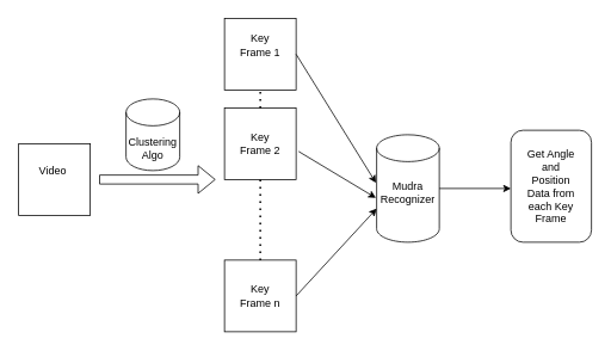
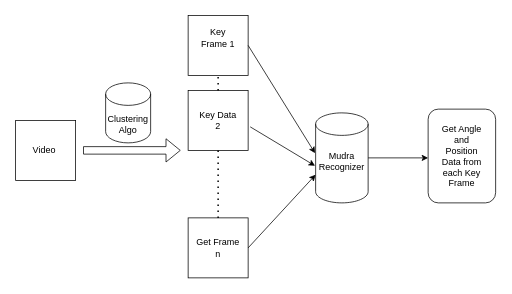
  <mxCell id="0" />
  <mxCell id="1" parent="0" />
  <mxCell id="2" value="" style="whiteSpace=wrap;html=1;aspect=fixed;" vertex="1" parent="1"><mxGeometry x="20" y="160" width="80" height="80" as="geometry" /></mxCell>
- <mxCell id="3" value="Video&amp;nbsp;" style="text;html=1;align=center;verticalAlign=middle;whiteSpace=wrap;rounded=0;" vertex="1" parent="1"><mxGeometry x="30" y="165" width="60" height="50" as="geometry" /></mxCell>
+ <mxCell id="3" value="Video&amp;nbsp;" style="text;html=1;align=center;verticalAlign=middle;whiteSpace=wrap;rounded=0;" vertex="1" parent="1"><mxGeometry x="30" y="175" width="60" height="50" as="geometry" /></mxCell>
  <mxCell id="4" value="" style="shape=flexArrow;endArrow=classic;html=1;rounded=0;" edge="1" parent="1"><mxGeometry width="50" height="50" relative="1" as="geometry"><mxPoint x="110" y="200" as="sourcePoint" /><mxPoint x="240" y="200" as="targetPoint" /></mxGeometry></mxCell>
  <mxCell id="5" value="" style="whiteSpace=wrap;html=1;aspect=fixed;" vertex="1" parent="1"><mxGeometry x="250" y="20" width="80" height="80" as="geometry" /></mxCell>
  <mxCell id="6" value="Key Frame 1" style="text;html=1;align=center;verticalAlign=middle;whiteSpace=wrap;rounded=0;" vertex="1" parent="1"><mxGeometry x="260" y="35" width="60" height="30" as="geometry" /></mxCell>
  <mxCell id="7" value="" style="whiteSpace=wrap;html=1;aspect=fixed;" vertex="1" parent="1"><mxGeometry x="250" y="120" width="80" height="80" as="geometry" /></mxCell>
- <mxCell id="8" value="Key Frame 2" style="text;html=1;align=center;verticalAlign=middle;whiteSpace=wrap;rounded=0;" vertex="1" parent="1"><mxGeometry x="260" y="145" width="60" height="30" as="geometry" /></mxCell>
+ <mxCell id="8" value="Key Data 2" style="text;html=1;align=center;verticalAlign=middle;whiteSpace=wrap;rounded=0;" vertex="1" parent="1"><mxGeometry x="260" y="145" width="60" height="30" as="geometry" /></mxCell>
  <mxCell id="9" value="" style="whiteSpace=wrap;html=1;aspect=fixed;" vertex="1" parent="1"><mxGeometry x="250" y="290" width="80" height="80" as="geometry" /></mxCell>
- <mxCell id="10" value="Key Frame n" style="text;html=1;align=center;verticalAlign=middle;whiteSpace=wrap;rounded=0;" vertex="1" parent="1"><mxGeometry x="260" y="315" width="60" height="30" as="geometry" /></mxCell>
+ <mxCell id="10" value="Get Frame n" style="text;html=1;align=center;verticalAlign=middle;whiteSpace=wrap;rounded=0;" vertex="1" parent="1"><mxGeometry x="260" y="315" width="60" height="30" as="geometry" /></mxCell>
  <mxCell id="11" value="" style="endArrow=none;dashed=1;html=1;dashPattern=1 3;strokeWidth=2;rounded=0;entryX=0.5;entryY=1;entryDx=0;entryDy=0;exitX=0.5;exitY=0;exitDx=0;exitDy=0;" edge="1" parent="1" source="9" target="7"><mxGeometry width="50" height="50" relative="1" as="geometry"><mxPoint x="320" y="290" as="sourcePoint" /><mxPoint x="370" y="240" as="targetPoint" /></mxGeometry></mxCell>
  <mxCell id="12" value="" style="endArrow=none;dashed=1;html=1;dashPattern=1 3;strokeWidth=2;rounded=0;entryX=0.5;entryY=1;entryDx=0;entryDy=0;exitX=0.5;exitY=0;exitDx=0;exitDy=0;" edge="1" parent="1" source="7" target="5"><mxGeometry width="50" height="50" relative="1" as="geometry"><mxPoint x="320" y="290" as="sourcePoint" /><mxPoint x="370" y="240" as="targetPoint" /></mxGeometry></mxCell>
  <mxCell id="13" value="" style="shape=cylinder3;whiteSpace=wrap;html=1;boundedLbl=1;backgroundOutline=1;size=15;" vertex="1" parent="1"><mxGeometry x="140" y="110" width="60" height="80" as="geometry" /></mxCell>
  <mxCell id="14" value="Clustering Algo" style="text;html=1;align=center;verticalAlign=middle;whiteSpace=wrap;rounded=0;" vertex="1" parent="1"><mxGeometry x="140" y="150" width="60" height="30" as="geometry" /></mxCell>
  <mxCell id="15" value="" style="shape=cylinder3;whiteSpace=wrap;html=1;boundedLbl=1;backgroundOutline=1;size=15;" vertex="1" parent="1"><mxGeometry x="420" y="150" width="70" height="120" as="geometry" /></mxCell>
  <mxCell id="16" value="Mudra Recognizer" style="text;html=1;align=center;verticalAlign=middle;whiteSpace=wrap;rounded=0;" vertex="1" parent="1"><mxGeometry x="425" y="200" width="60" height="30" as="geometry" /></mxCell>
  <mxCell id="17" value="" style="endArrow=classic;html=1;rounded=0;exitX=1;exitY=0.5;exitDx=0;exitDy=0;entryX=0;entryY=0;entryDx=0;entryDy=82.5;entryPerimeter=0;" edge="1" parent="1" source="9" target="15"><mxGeometry width="50" height="50" relative="1" as="geometry"><mxPoint x="320" y="290" as="sourcePoint" /><mxPoint x="390" y="240" as="targetPoint" /></mxGeometry></mxCell>
  <mxCell id="18" value="" style="endArrow=classic;html=1;rounded=0;exitX=1.035;exitY=0.608;exitDx=0;exitDy=0;exitPerimeter=0;entryX=-0.011;entryY=0.588;entryDx=0;entryDy=0;entryPerimeter=0;" edge="1" parent="1" source="7" target="15"><mxGeometry width="50" height="50" relative="1" as="geometry"><mxPoint x="320" y="290" as="sourcePoint" /><mxPoint x="370" y="240" as="targetPoint" /></mxGeometry></mxCell>
  <mxCell id="19" value="" style="endArrow=classic;html=1;rounded=0;exitX=1;exitY=0.5;exitDx=0;exitDy=0;entryX=-0.011;entryY=0.448;entryDx=0;entryDy=0;entryPerimeter=0;" edge="1" parent="1" source="5" target="15"><mxGeometry width="50" height="50" relative="1" as="geometry"><mxPoint x="320" y="290" as="sourcePoint" /><mxPoint x="370" y="240" as="targetPoint" /></mxGeometry></mxCell>
  <mxCell id="20" value="" style="endArrow=classic;html=1;rounded=0;exitX=1;exitY=0.5;exitDx=0;exitDy=0;exitPerimeter=0;" edge="1" parent="1" source="15"><mxGeometry width="50" height="50" relative="1" as="geometry"><mxPoint x="320" y="290" as="sourcePoint" /><mxPoint x="570" y="210" as="targetPoint" /></mxGeometry></mxCell>
  <mxCell id="21" value="" style="rounded=1;whiteSpace=wrap;html=1;" vertex="1" parent="1"><mxGeometry x="570" y="145" width="90" height="125" as="geometry" /></mxCell>
  <mxCell id="22" value="Get Angle and Position Data from each Key Frame" style="text;html=1;align=center;verticalAlign=middle;whiteSpace=wrap;rounded=0;" vertex="1" parent="1"><mxGeometry x="585" y="192.5" width="60" height="30" as="geometry" /></mxCell>
